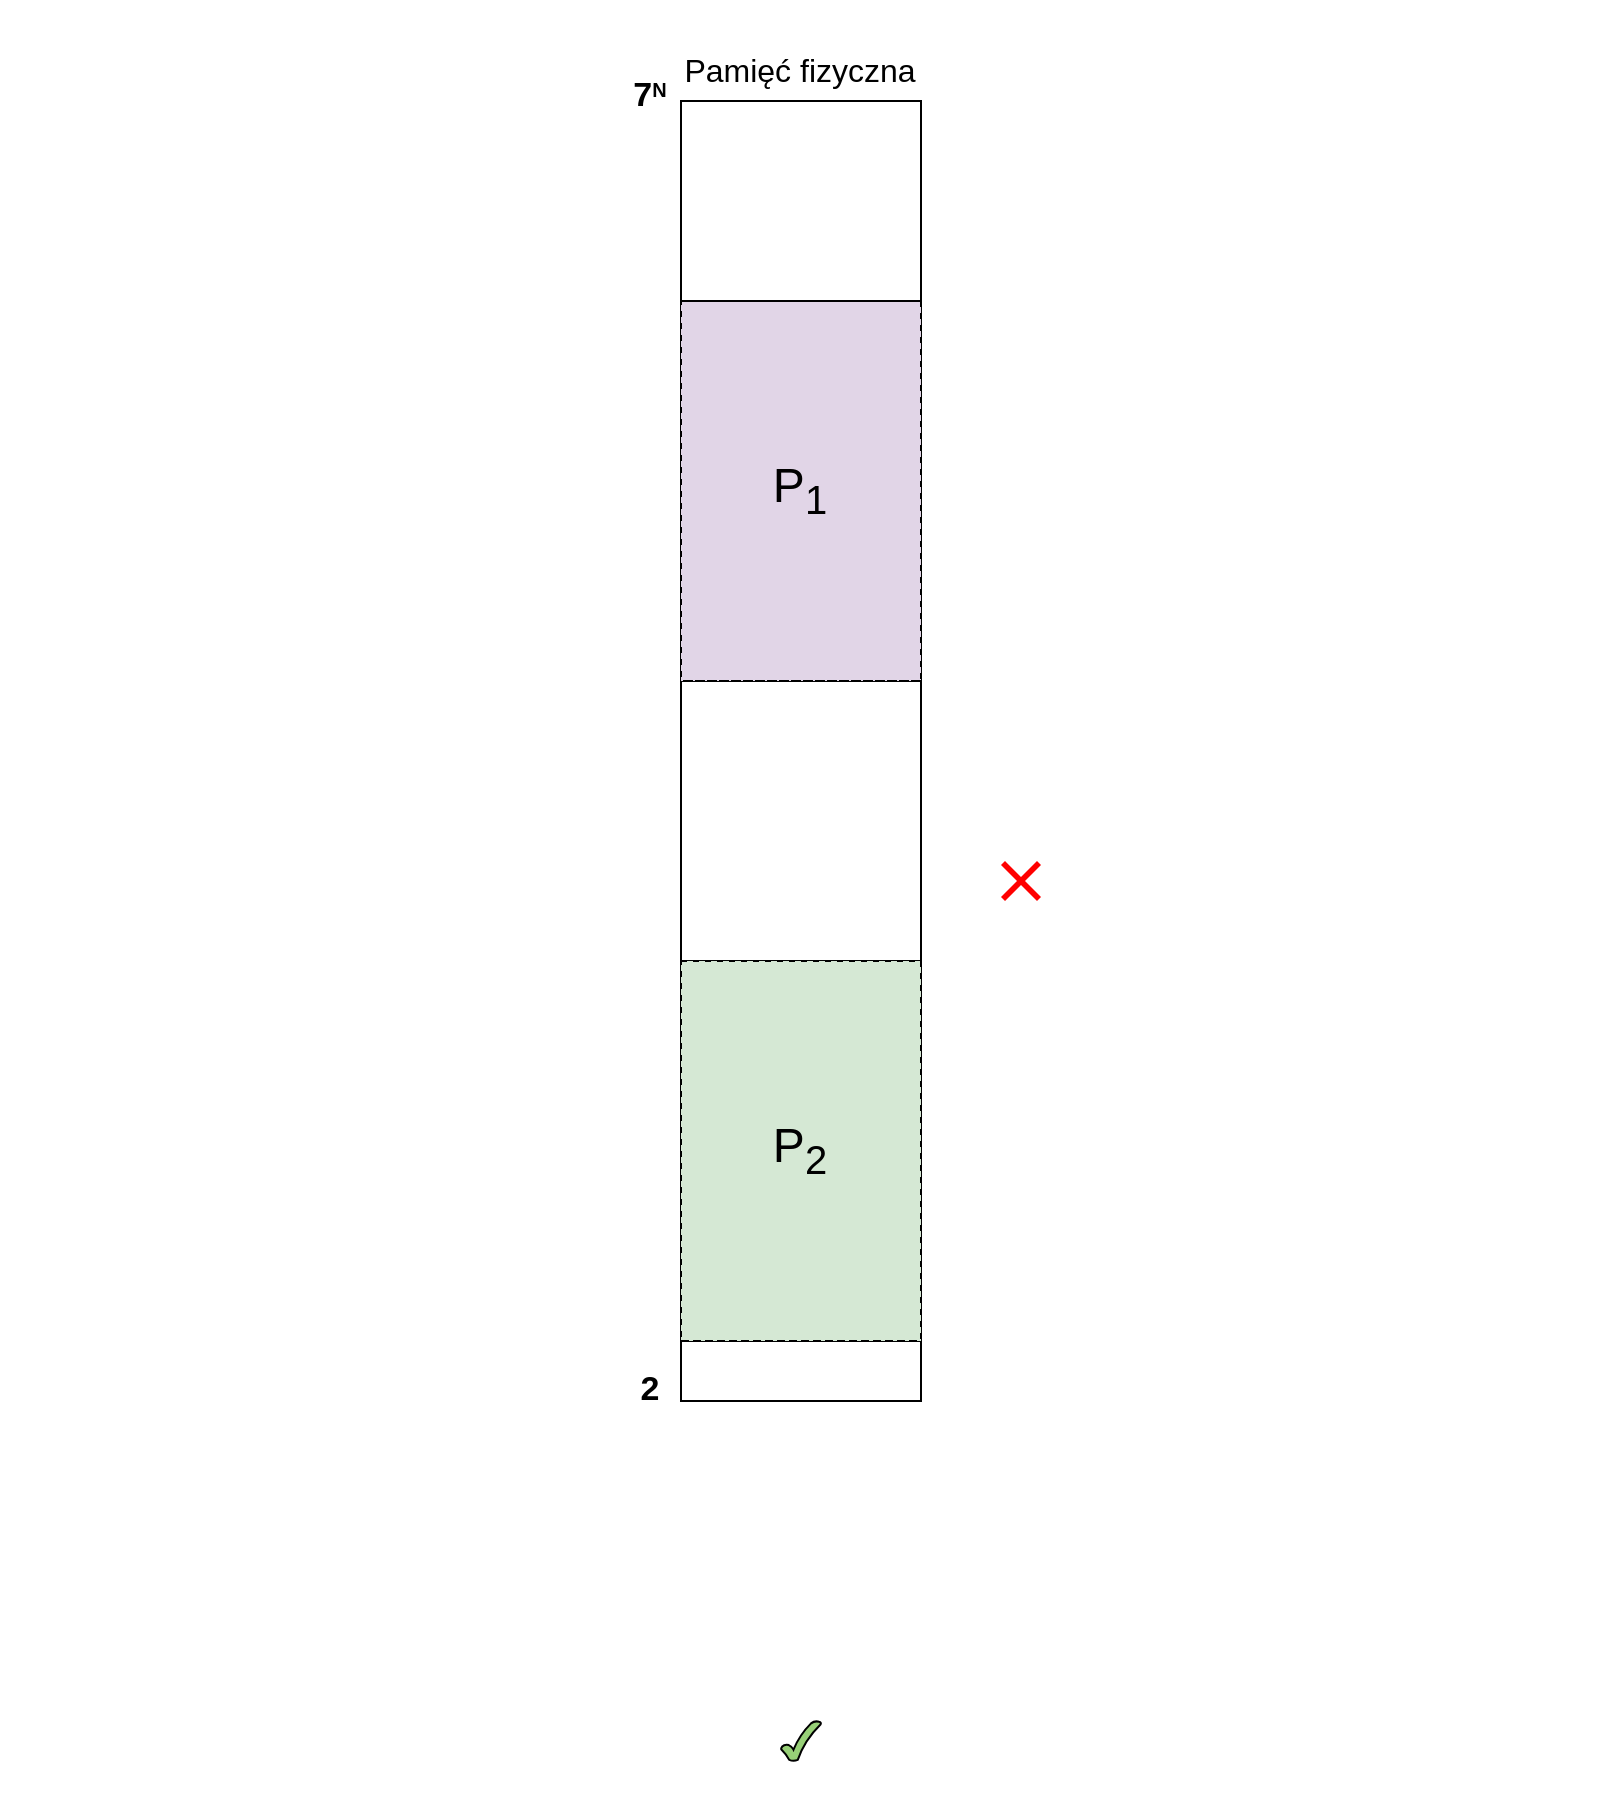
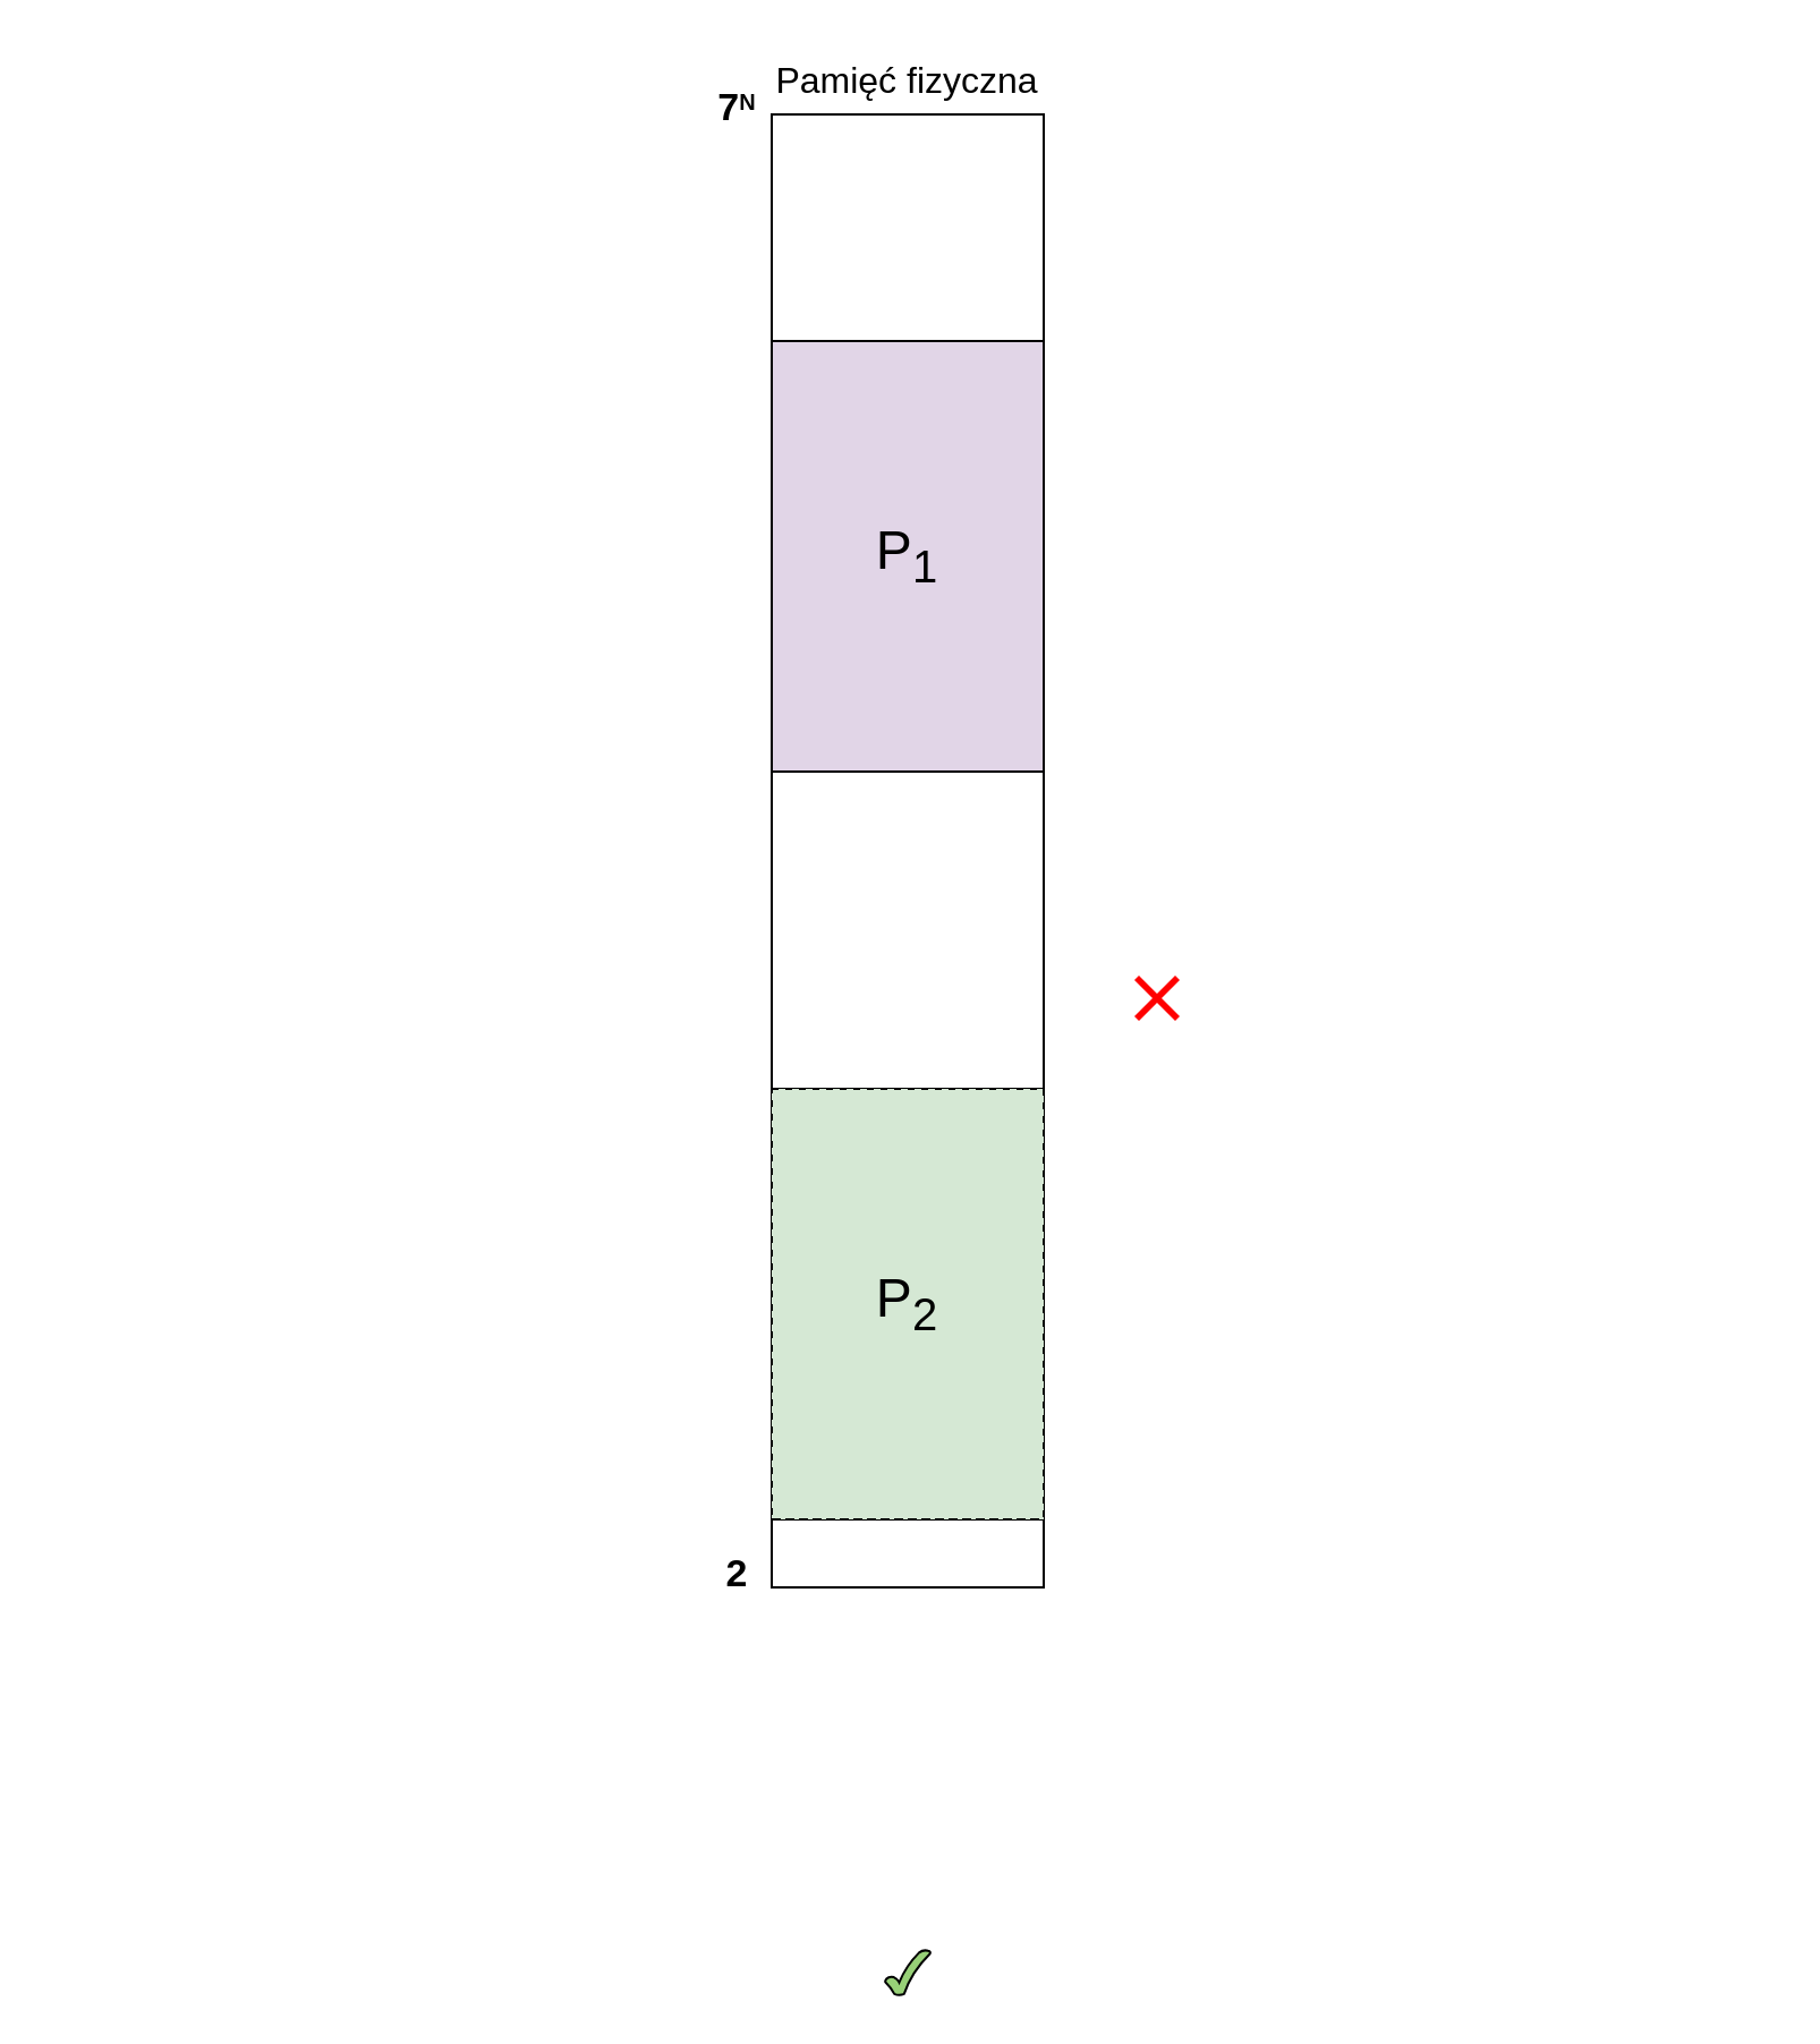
  <mxCell id="0" />
  <mxCell id="1" parent="0" />
  <mxCell id="2" value="" style="rounded=0;whiteSpace=wrap;html=1;strokeWidth=1;" parent="1" vertex="1"><mxGeometry x="340" y="50" width="120" height="650" as="geometry" /></mxCell>
  <mxCell id="3" value="" style="rounded=0;whiteSpace=wrap;html=1;fillColor=#E1D5E7;fillStyle=auto;gradientColor=none;strokeWidth=1;" parent="1" vertex="1"><mxGeometry x="340" y="150" width="120" height="190" as="geometry" /></mxCell>
  <mxCell id="4" value="" style="rounded=0;whiteSpace=wrap;html=1;fillColor=#D5E8D4;strokeWidth=1;fillStyle=auto;" parent="1" vertex="1"><mxGeometry x="340" y="480" width="120" height="190" as="geometry" /></mxCell>
  <mxCell id="5" value="&lt;font style=&quot;font-size: 16px;&quot;&gt;Pamięć fizyczna&lt;/font&gt;" style="text;html=1;align=center;verticalAlign=middle;whiteSpace=wrap;rounded=0;" parent="1" vertex="1"><mxGeometry x="340" y="20" width="120" height="30" as="geometry" /></mxCell>
- <mxCell id="6" value="&lt;font style=&quot;font-size: 24px;&quot;&gt;P&lt;sub&gt;1&lt;/sub&gt;&lt;/font&gt;" style="rounded=0;whiteSpace=wrap;html=1;fillColor=#E1D5E7;fillStyle=auto;gradientColor=none;strokeWidth=1;dashed=1;" parent="1" vertex="1"><mxGeometry x="340" y="150" width="120" height="190" as="geometry" /></mxCell>
+ <mxCell id="6" value="&lt;font style=&quot;font-size: 24px;&quot;&gt;P&lt;sub&gt;1&lt;/sub&gt;&lt;/font&gt;" style="rounded=0;whiteSpace=wrap;html=1;fillColor=#E1D5E7;fillStyle=auto;gradientColor=none;strokeWidth=1;" parent="1" vertex="1"><mxGeometry x="340" y="150" width="120" height="190" as="geometry" /></mxCell>
  <mxCell id="7" value="&lt;font style=&quot;font-size: 24px;&quot;&gt;P&lt;sub&gt;2&lt;/sub&gt;&lt;/font&gt;" style="rounded=0;whiteSpace=wrap;html=1;fillColor=#D5E8D4;strokeWidth=1;dashed=1;" parent="1" vertex="1"><mxGeometry x="340" y="480" width="120" height="190" as="geometry" /></mxCell>
  <mxCell id="8" value="" style="endArrow=none;dashed=1;html=1;rounded=0;entryX=0;entryY=0;entryDx=0;entryDy=0;exitX=1;exitY=0;exitDx=0;exitDy=0;" parent="1" source="3" target="6" edge="1"><mxGeometry width="50" height="50" relative="1" as="geometry"><mxPoint x="330" y="110" as="sourcePoint" /><mxPoint x="190" y="110" as="targetPoint" /></mxGeometry></mxCell>
  <mxCell id="9" value="" style="endArrow=none;dashed=1;html=1;rounded=0;entryX=0;entryY=1;entryDx=0;entryDy=0;exitX=1;exitY=1;exitDx=0;exitDy=0;" parent="1" source="3" target="6" edge="1"><mxGeometry width="50" height="50" relative="1" as="geometry"><mxPoint x="330" y="370" as="sourcePoint" /><mxPoint x="190" y="330" as="targetPoint" /></mxGeometry></mxCell>
  <mxCell id="10" value="" style="endArrow=none;dashed=1;html=1;rounded=0;entryX=1;entryY=0;entryDx=0;entryDy=0;exitX=0;exitY=0;exitDx=0;exitDy=0;" parent="1" source="4" target="7" edge="1"><mxGeometry width="50" height="50" relative="1" as="geometry"><mxPoint x="330" y="405" as="sourcePoint" /><mxPoint x="190" y="365" as="targetPoint" /></mxGeometry></mxCell>
  <mxCell id="11" value="" style="endArrow=none;dashed=1;html=1;rounded=0;entryX=1;entryY=1;entryDx=0;entryDy=0;exitX=0;exitY=1;exitDx=0;exitDy=0;" parent="1" source="4" target="7" edge="1"><mxGeometry width="50" height="50" relative="1" as="geometry"><mxPoint x="350" y="490" as="sourcePoint" /><mxPoint x="210" y="470" as="targetPoint" /></mxGeometry></mxCell>
  <mxCell id="12" value="" style="endArrow=none;html=1;rounded=0;strokeColor=none;" parent="1" edge="1"><mxGeometry width="50" height="50" relative="1" as="geometry"><mxPoint x="20.43" y="650" as="sourcePoint" /><mxPoint x="20" y="50" as="targetPoint" /></mxGeometry></mxCell>
  <mxCell id="13" value="&lt;font style=&quot;font-size: 17px;&quot;&gt;&lt;b&gt;2&lt;/b&gt;&lt;b&gt;&lt;br&gt;&lt;/b&gt;&lt;/font&gt;" style="text;html=1;align=center;verticalAlign=middle;whiteSpace=wrap;rounded=0;" parent="1" vertex="1"><mxGeometry x="295" y="680" width="60" height="30" as="geometry" /></mxCell>
  <mxCell id="14" value="&lt;font style=&quot;font-size: 17px;&quot;&gt;&lt;b style=&quot;font-size: 17px;&quot;&gt;7&lt;/b&gt;&lt;/font&gt;&lt;font size=&quot;1&quot;&gt;&lt;b&gt;&lt;sup style=&quot;font-size: 10px;&quot;&gt;N&lt;/sup&gt;&lt;/b&gt;&lt;/font&gt;" style="text;html=1;align=center;verticalAlign=middle;whiteSpace=wrap;rounded=0;fontSize=17;" parent="1" vertex="1"><mxGeometry x="295" y="33" width="60" height="30" as="geometry" /></mxCell>
  <mxCell id="15" value="" style="endArrow=none;html=1;rounded=0;strokeColor=none;" parent="1" edge="1"><mxGeometry width="50" height="50" relative="1" as="geometry"><mxPoint x="780.43" y="660" as="sourcePoint" /><mxPoint x="780" y="60" as="targetPoint" /></mxGeometry></mxCell>
  <mxCell id="16" value="" style="verticalLabelPosition=bottom;verticalAlign=top;html=1;shape=mxgraph.basic.tick;fillStyle=solid;fillColor=#97D077;" parent="1" vertex="1"><mxGeometry x="390" y="860" width="20" height="20" as="geometry" /></mxCell>
  <mxCell id="17" value="" style="shape=mxgraph.mockup.markup.redX;fillColor=#ff0000;html=1;shadow=0;whiteSpace=wrap;strokeColor=none;" parent="1" vertex="1"><mxGeometry x="500" y="430" width="20" height="20" as="geometry" /></mxCell>
